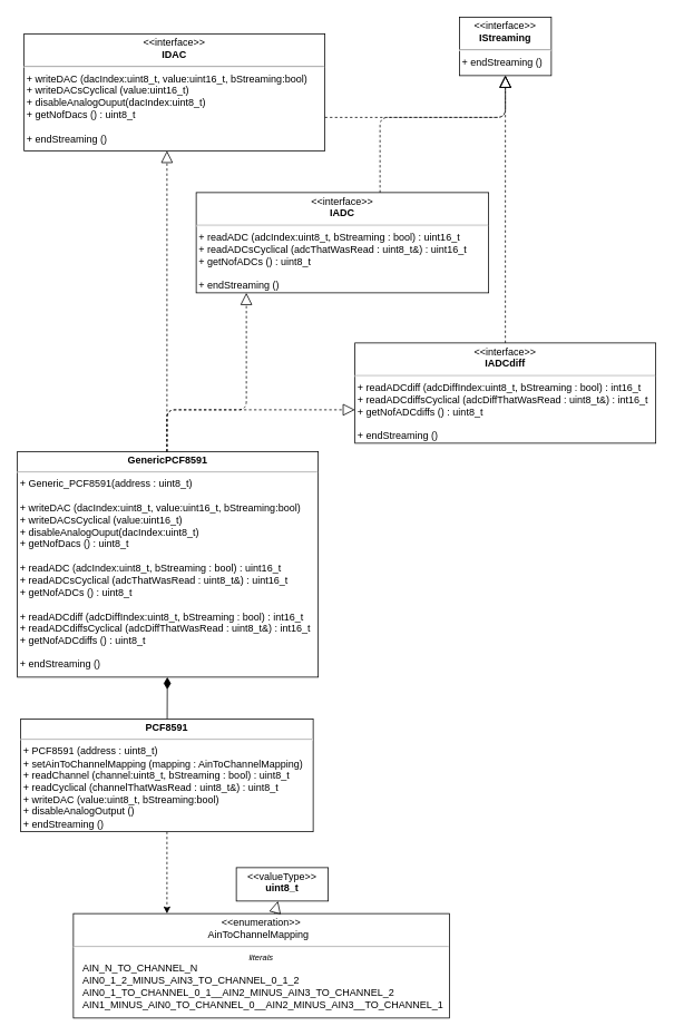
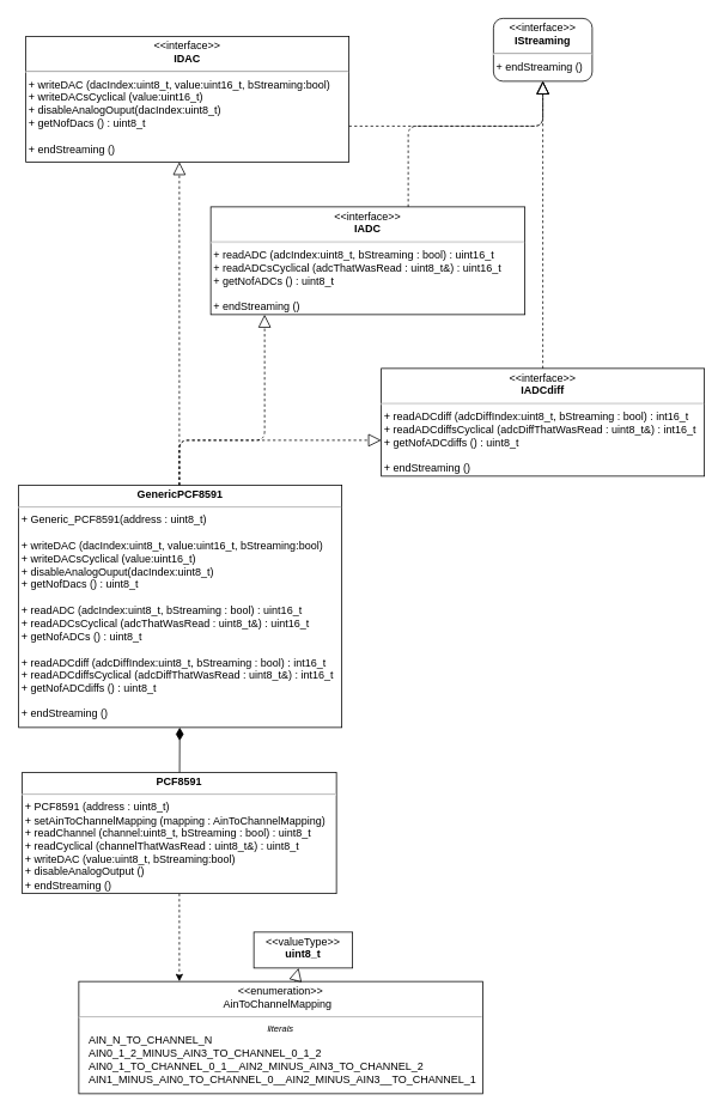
  <mxCell id="0" />
  <mxCell id="1" parent="0" />
  <mxCell id="2" value="" style="edgeStyle=orthogonalEdgeStyle;rounded=1;orthogonalLoop=1;jettySize=auto;html=1;dashed=1;" parent="1" source="3" target="4" edge="1"><mxGeometry relative="1" as="geometry"><Array as="points"><mxPoint x="199" y="980" /><mxPoint x="199" y="980" /></Array></mxGeometry></mxCell>
  <mxCell id="3" value="&lt;p style=&quot;margin:0px;margin-top:4px;text-align:center;&quot;&gt;&lt;b&gt;PCF8591&lt;br&gt;&lt;/b&gt;&lt;/p&gt;&lt;hr&gt;&amp;nbsp;+ PCF8591 (address : uint8_t)&lt;br&gt;&amp;nbsp;+ setAinToChannelMapping (mapping : AinToChannelMapping)&lt;br&gt;&amp;nbsp;+ readChannel (channel:uint8_t, bStreaming : bool) : uint8_t&lt;br&gt;&amp;nbsp;+ readCyclical (channelThatWasRead : uint8_t&amp;amp;) : uint8_t&lt;br&gt;&amp;nbsp;+ writeDAC (value:uint8_t, bStreaming:bool)&lt;br&gt;&amp;nbsp;+ disableAnalogOutput ()&lt;br&gt;&amp;nbsp;+ endStreaming ()&lt;br&gt;" style="verticalAlign=top;align=left;overflow=fill;fontSize=12;fontFamily=Helvetica;html=1;whiteSpace=wrap;" parent="1" vertex="1"><mxGeometry x="24" y="860" width="350" height="135" as="geometry" /></mxCell>
  <mxCell id="4" value="&lt;p style=&quot;margin: 0px ; margin-top: 4px ; text-align: center&quot;&gt;&amp;lt;&amp;lt;enumeration&amp;gt;&amp;gt;&lt;br&gt;AinToChannelMapping&amp;nbsp;&amp;nbsp;&lt;br&gt;&lt;/p&gt;&lt;hr&gt;&lt;p style=&quot;font-size: 10px; margin: 0px; text-align: center;&quot;&gt;&lt;/p&gt;&lt;p style=&quot;font-size: 10px; margin: 0px; text-align: center;&quot;&gt;&lt;i&gt;literals&lt;/i&gt;&lt;/p&gt;&lt;p style=&quot;margin: 0px 0px 0px 8px;&quot;&gt;&amp;nbsp;AIN_N_TO_CHANNEL_N&lt;br&gt;&amp;nbsp;AIN0_1_2_MINUS_AIN3_TO_CHANNEL_0_1_2&lt;br&gt;&amp;nbsp;AIN0_1_TO_CHANNEL_0_1__AIN2_MINUS_AIN3_TO_CHANNEL_2&lt;br&gt;&amp;nbsp;AIN1_MINUS_AIN0_TO_CHANNEL_0__AIN2_MINUS_AIN3__TO_CHANNEL_1&lt;/p&gt;" style="shape=rect;html=1;overflow=fill;verticalAlign=top;align=left;whiteSpace=wrap;rounded=0;" parent="1" vertex="1"><mxGeometry x="87" y="1093" width="450" height="125" as="geometry" /></mxCell>
  <mxCell id="5" value="&lt;p style=&quot;margin: 0px ; margin-top: 4px ; text-align: center&quot;&gt;&amp;lt;&amp;lt;valueType&amp;gt;&amp;gt;&lt;br&gt;&lt;b&gt;uint8_t&lt;/b&gt;&lt;/p&gt;" style="shape=rect;html=1;overflow=fill;verticalAlign=top;align=left;whiteSpace=wrap;rounded=0;" parent="1" vertex="1"><mxGeometry x="282" y="1038" width="110" height="40" as="geometry" /></mxCell>
  <mxCell id="6" style="edgeStyle=none;rounded=1;orthogonalLoop=1;jettySize=auto;html=1;labelBackgroundColor=none;fontSize=16;endArrow=block;endFill=0;startSize=12;endSize=12;" parent="1" source="4" target="5" edge="1"><mxGeometry relative="1" as="geometry"><mxPoint x="159" y="1020" as="sourcePoint" /><mxPoint x="158.5" y="979.62" as="targetPoint" /></mxGeometry></mxCell>
  <mxCell id="7" value="&lt;p style=&quot;margin:0px;margin-top:4px;text-align:center;&quot;&gt;&amp;lt;&amp;lt;interface&amp;gt;&amp;gt;&lt;br style=&quot;border-color: var(--border-color);&quot;&gt;&lt;b&gt;IDAC&lt;br&gt;&lt;/b&gt;&lt;/p&gt;&lt;hr&gt;&amp;nbsp;+ writeDAC (dacIndex:uint8_t, value:uint16_t, bStreaming:bool)&lt;br&gt;&amp;nbsp;+ writeDACsCyclical (value:uint16_t)&lt;br&gt;&amp;nbsp;+ disableAnalogOuput(dacIndex:uint8_t)&lt;br&gt;&amp;nbsp;+ getNofDacs () : uint8_t&lt;br&gt;&lt;br&gt;&amp;nbsp;+ endStreaming ()" style="verticalAlign=top;align=left;overflow=fill;fontSize=12;fontFamily=Helvetica;html=1;whiteSpace=wrap;" parent="1" vertex="1"><mxGeometry x="28" y="40" width="360" height="140" as="geometry" /></mxCell>
  <mxCell id="8" value="&lt;p style=&quot;margin:0px;margin-top:4px;text-align:center;&quot;&gt;&amp;lt;&amp;lt;interface&amp;gt;&amp;gt;&lt;br style=&quot;border-color: var(--border-color);&quot;&gt;&lt;b&gt;IADC&lt;br&gt;&lt;/b&gt;&lt;/p&gt;&lt;hr&gt;&amp;nbsp;+ readADC (adcIndex:uint8_t, bStreaming : bool) : uint16_t&lt;br style=&quot;border-color: var(--border-color);&quot;&gt;&amp;nbsp;+ readADCsCyclical (adcThatWasRead : uint8_t&amp;amp;) : uint16_t&lt;br&gt;&amp;nbsp;+ getNofADCs () : uint8_t&lt;br&gt;&lt;br&gt;&amp;nbsp;+ endStreaming ()" style="verticalAlign=top;align=left;overflow=fill;fontSize=12;fontFamily=Helvetica;html=1;whiteSpace=wrap;" parent="1" vertex="1"><mxGeometry x="234" y="230" width="350" height="120" as="geometry" /></mxCell>
- <mxCell id="9" value="&lt;p style=&quot;margin:0px;margin-top:4px;text-align:center;&quot;&gt;&amp;lt;&amp;lt;interface&amp;gt;&amp;gt;&lt;br style=&quot;border-color: var(--border-color);&quot;&gt;&lt;b&gt;IStreaming&lt;br&gt;&lt;/b&gt;&lt;/p&gt;&lt;hr&gt;&amp;nbsp;+ endStreaming ()" style="verticalAlign=top;align=left;overflow=fill;fontSize=12;fontFamily=Helvetica;html=1;whiteSpace=wrap;" parent="1" vertex="1"><mxGeometry x="549" y="20" width="110" height="70" as="geometry" /></mxCell>
+ <mxCell id="9" value="&lt;p style=&quot;margin:0px;margin-top:4px;text-align:center;&quot;&gt;&amp;lt;&amp;lt;interface&amp;gt;&amp;gt;&lt;br style=&quot;border-color: var(--border-color);&quot;&gt;&lt;b&gt;IStreaming&lt;br&gt;&lt;/b&gt;&lt;/p&gt;&lt;hr&gt;&amp;nbsp;+ endStreaming ()" style="verticalAlign=top;align=left;overflow=fill;fontSize=12;fontFamily=Helvetica;html=1;whiteSpace=wrap;rounded=1;" parent="1" vertex="1"><mxGeometry x="549" y="20" width="110" height="70" as="geometry" /></mxCell>
  <mxCell id="10" style="edgeStyle=orthogonalEdgeStyle;rounded=1;orthogonalLoop=1;jettySize=auto;html=1;labelBackgroundColor=none;fontSize=16;endArrow=block;endFill=0;startSize=12;endSize=12;dashed=1;" parent="1" source="7" target="9" edge="1"><mxGeometry relative="1" as="geometry"><mxPoint x="539" y="475" as="sourcePoint" /><mxPoint x="539" y="440" as="targetPoint" /><Array as="points"><mxPoint x="604" y="140" /></Array></mxGeometry></mxCell>
  <mxCell id="11" style="edgeStyle=orthogonalEdgeStyle;rounded=1;orthogonalLoop=1;jettySize=auto;html=1;labelBackgroundColor=none;fontSize=16;endArrow=block;endFill=0;startSize=12;endSize=12;dashed=1;" parent="1" source="8" target="9" edge="1"><mxGeometry relative="1" as="geometry"><mxPoint x="209" y="150" as="sourcePoint" /><mxPoint x="399" y="90" as="targetPoint" /><Array as="points"><mxPoint x="454" y="140" /><mxPoint x="604" y="140" /></Array></mxGeometry></mxCell>
  <mxCell id="12" value="&lt;p style=&quot;margin:0px;margin-top:4px;text-align:center;&quot;&gt;&lt;b&gt;GenericPCF8591&lt;br&gt;&lt;/b&gt;&lt;/p&gt;&lt;hr&gt;&amp;nbsp;+&amp;nbsp;&lt;span style=&quot;border-color: var(--border-color); text-align: center;&quot;&gt;Generic_PCF8591&lt;/span&gt;(address : uint8_t)&lt;br&gt;&lt;br&gt;&amp;nbsp;+ writeDAC (dacIndex:uint8_t, value:uint16_t, bStreaming:bool)&lt;br style=&quot;border-color: var(--border-color);&quot;&gt;&amp;nbsp;+ writeDACsCyclical (value:uint16_t)&lt;br style=&quot;border-color: var(--border-color);&quot;&gt;&amp;nbsp;+ disableAnalogOuput(dacIndex:uint8_t)&lt;br style=&quot;border-color: var(--border-color);&quot;&gt;&amp;nbsp;+ getNofDacs () : uint8_t&lt;br&gt;&lt;br&gt;&amp;nbsp;+ readADC (adcIndex:uint8_t, bStreaming : bool) : uint16_t&lt;br style=&quot;border-color: var(--border-color);&quot;&gt;&amp;nbsp;+ readADCsCyclical (adcThatWasRead : uint8_t&amp;amp;) : uint16_t&lt;br style=&quot;border-color: var(--border-color);&quot;&gt;&amp;nbsp;+ getNofADCs () : uint8_t&lt;br&gt;&lt;br&gt;&amp;nbsp;+ readADCdiff (adcDiffIndex:uint8_t, bStreaming : bool) : int16_t&lt;br style=&quot;border-color: var(--border-color);&quot;&gt;&amp;nbsp;+ readADCdiffsCyclical (adcDiffThatWasRead : uint8_t&amp;amp;) : int16_t&lt;br style=&quot;border-color: var(--border-color);&quot;&gt;&amp;nbsp;+ getNofADCdiffs () : uint8_t&lt;br&gt;&lt;br style=&quot;border-color: var(--border-color);&quot;&gt;&amp;nbsp;+ endStreaming ()" style="verticalAlign=top;align=left;overflow=fill;fontSize=12;fontFamily=Helvetica;html=1;whiteSpace=wrap;" parent="1" vertex="1"><mxGeometry x="20" y="540" width="360" height="270" as="geometry" /></mxCell>
  <mxCell id="13" style="edgeStyle=orthogonalEdgeStyle;rounded=1;orthogonalLoop=1;jettySize=auto;html=1;labelBackgroundColor=none;fontSize=16;endArrow=block;endFill=0;startSize=12;endSize=12;dashed=1;" parent="1" source="12" target="7" edge="1"><mxGeometry relative="1" as="geometry"><mxPoint x="209" y="150" as="sourcePoint" /><mxPoint x="399" y="90" as="targetPoint" /><Array as="points"><mxPoint x="199" y="480" /><mxPoint x="199" y="480" /></Array></mxGeometry></mxCell>
  <mxCell id="14" style="edgeStyle=orthogonalEdgeStyle;rounded=1;orthogonalLoop=1;jettySize=auto;html=1;labelBackgroundColor=none;fontSize=16;endArrow=block;endFill=0;startSize=12;endSize=12;dashed=1;" parent="1" source="12" target="8" edge="1"><mxGeometry relative="1" as="geometry"><mxPoint x="209" y="330" as="sourcePoint" /><mxPoint x="209" y="260" as="targetPoint" /><Array as="points"><mxPoint x="199" y="490" /><mxPoint x="294" y="490" /></Array></mxGeometry></mxCell>
  <mxCell id="15" value="" style="edgeStyle=none;rounded=1;orthogonalLoop=1;jettySize=auto;html=1;endArrow=diamondThin;endFill=1;startSize=12;endSize=12;fontSize=11;labelBackgroundColor=none;spacingLeft=-9;spacingTop=-4;" parent="1" source="3" target="12" edge="1"><mxGeometry x="-0.659" y="10" relative="1" as="geometry"><mxPoint x="-36" y="1010" as="sourcePoint" /><mxPoint x="-36" y="970" as="targetPoint" /><mxPoint as="offset" /></mxGeometry></mxCell>
  <mxCell id="16" value="&lt;p style=&quot;margin:0px;margin-top:4px;text-align:center;&quot;&gt;&amp;lt;&amp;lt;interface&amp;gt;&amp;gt;&lt;br style=&quot;border-color: var(--border-color);&quot;&gt;&lt;b&gt;IADCdiff&lt;br&gt;&lt;/b&gt;&lt;/p&gt;&lt;hr&gt;&amp;nbsp;+ readADCdiff (adcDiffIndex:uint8_t, bStreaming : bool) : int16_t&lt;br style=&quot;border-color: var(--border-color);&quot;&gt;&amp;nbsp;+ readADCdiffsCyclical (adcDiffThatWasRead : uint8_t&amp;amp;) : int16_t&lt;br&gt;&amp;nbsp;+ getNofADCdiffs () : uint8_t&lt;br&gt;&lt;br&gt;&amp;nbsp;+ endStreaming ()" style="verticalAlign=top;align=left;overflow=fill;fontSize=12;fontFamily=Helvetica;html=1;whiteSpace=wrap;" parent="1" vertex="1"><mxGeometry x="424" y="410" width="360" height="120" as="geometry" /></mxCell>
  <mxCell id="17" style="edgeStyle=orthogonalEdgeStyle;rounded=1;orthogonalLoop=1;jettySize=auto;html=1;labelBackgroundColor=none;fontSize=16;endArrow=block;endFill=0;startSize=12;endSize=12;dashed=1;" parent="1" source="16" target="9" edge="1"><mxGeometry relative="1" as="geometry"><mxPoint x="409" y="320" as="sourcePoint" /><mxPoint x="409" y="90" as="targetPoint" /><Array as="points"><mxPoint x="604" y="270" /><mxPoint x="604" y="270" /></Array></mxGeometry></mxCell>
  <mxCell id="18" style="edgeStyle=orthogonalEdgeStyle;rounded=1;orthogonalLoop=1;jettySize=auto;html=1;labelBackgroundColor=none;fontSize=16;endArrow=block;endFill=0;startSize=12;endSize=12;dashed=1;" parent="1" source="12" target="16" edge="1"><mxGeometry relative="1" as="geometry"><mxPoint x="209" y="550" as="sourcePoint" /><mxPoint x="409" y="460" as="targetPoint" /><Array as="points"><mxPoint x="199" y="490" /></Array></mxGeometry></mxCell>
